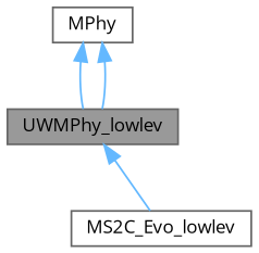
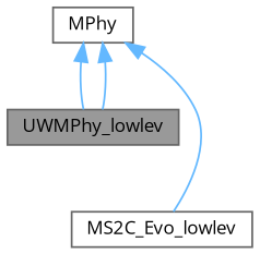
  digraph {
    fontname="Open Sans"
    node [color=gray40 fillcolor=white fontname="Open Sans" fontsize=10 shape=box style=filled]
    edge [color=steelblue1 dir=back fontname="Open Sans" fontsize=10 labelfontname=Helvetica labelfontsize=10 style=solid]
    n1 [fillcolor=grey60 fontcolor=black height=0.2 label=UWMPhy_lowlev width=0.4]
    n2 [height=0.2 label=MS2C_Evo_lowlev width=0.4]
    n3 [height=0.2 label=MPhy width=0.4]
-   n1 -> n2
+   n3 -> n2
    n3 -> n1
    n3 -> n1
  }
